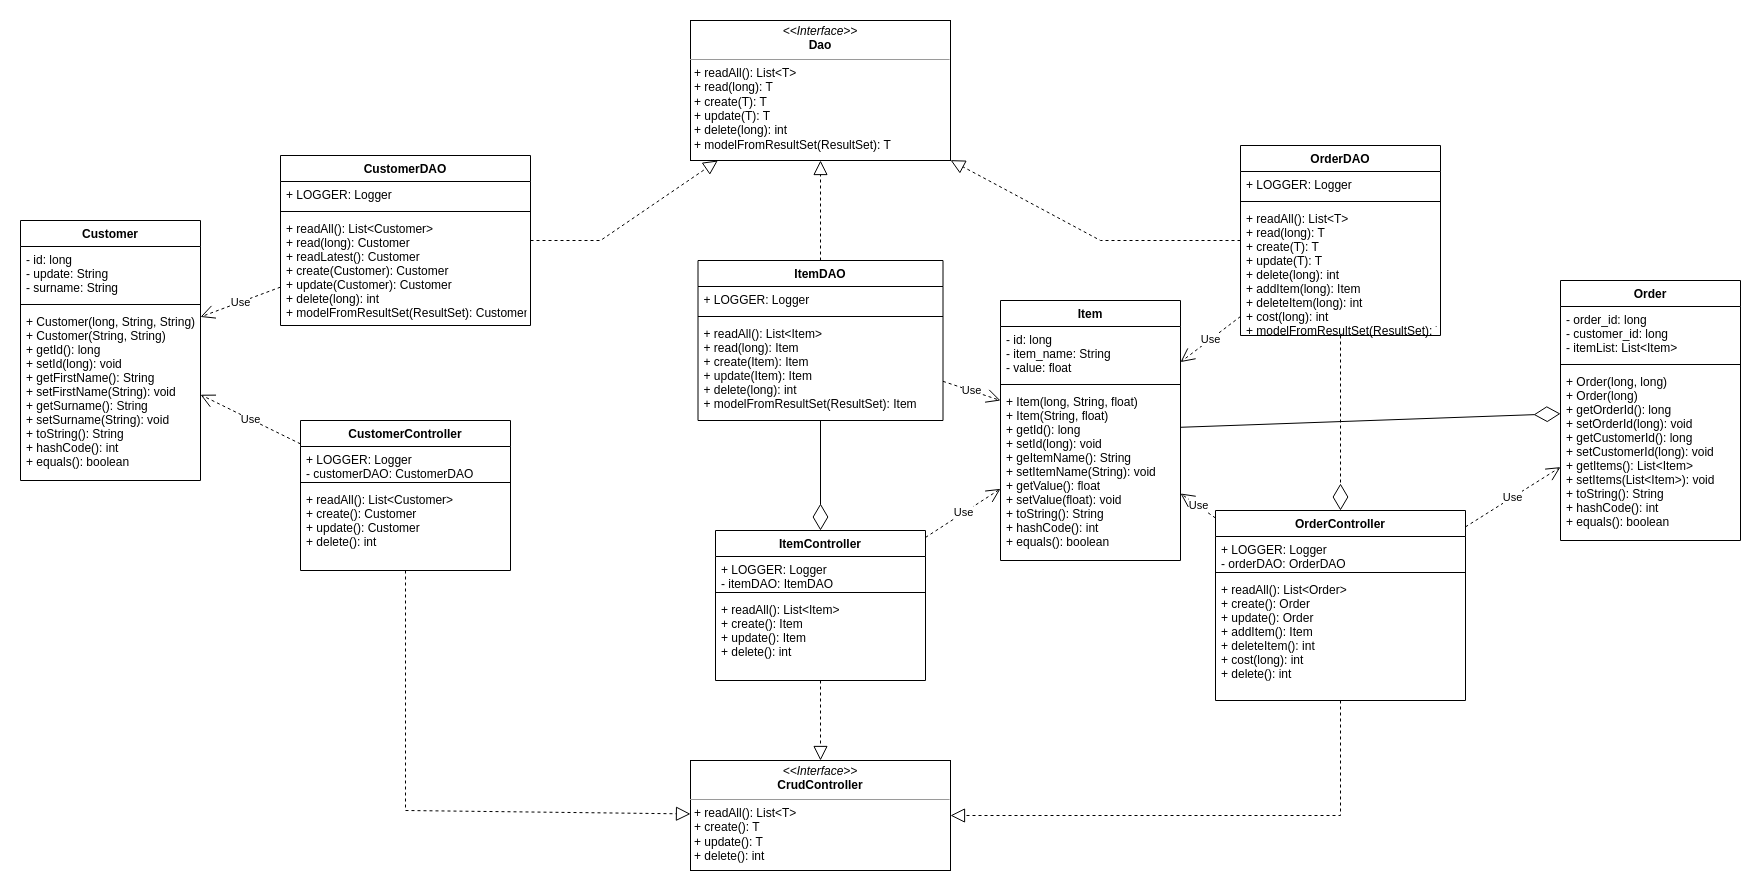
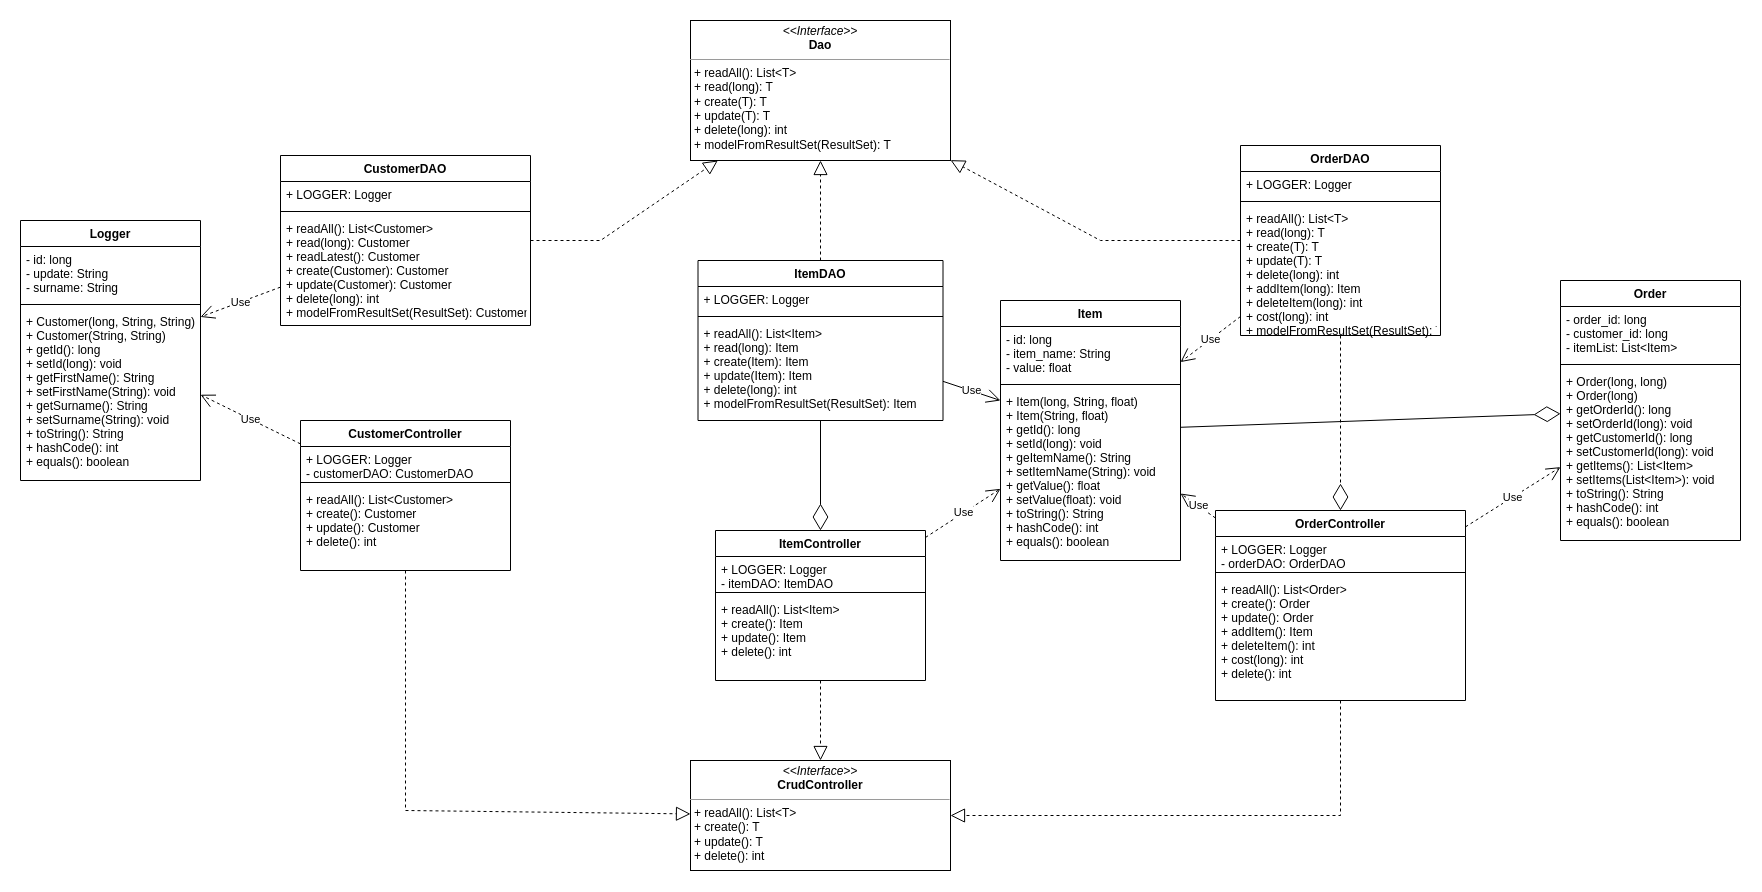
  <mxCell id="0" />
  <mxCell id="1" parent="0" />
  <mxCell id="2" value="&lt;p style=&quot;margin:0px;margin-top:4px;text-align:center;&quot;&gt;&lt;i&gt;&amp;lt;&amp;lt;Interface&amp;gt;&amp;gt;&lt;/i&gt;&lt;br&gt;&lt;b&gt;Dao&lt;/b&gt;&lt;/p&gt;&lt;hr size=&quot;1&quot;&gt;&lt;p style=&quot;margin:0px;margin-left:4px;&quot;&gt;&lt;/p&gt;&lt;p style=&quot;margin:0px;margin-left:4px;&quot;&gt;+ readAll(): List&amp;lt;T&amp;gt;&lt;br&gt;+ read(long): T&lt;/p&gt;&lt;p style=&quot;margin:0px;margin-left:4px;&quot;&gt;+ create(T): T&lt;/p&gt;&lt;p style=&quot;margin:0px;margin-left:4px;&quot;&gt;+ update(T): T&lt;/p&gt;&lt;p style=&quot;margin:0px;margin-left:4px;&quot;&gt;+ delete(long): int&lt;/p&gt;&lt;p style=&quot;margin:0px;margin-left:4px;&quot;&gt;+ modelFromResultSet(ResultSet): T&lt;/p&gt;" style="verticalAlign=top;align=left;overflow=fill;fontSize=12;fontFamily=Helvetica;html=1;" parent="1" vertex="1"><mxGeometry x="690" y="20" width="260" height="140" as="geometry" /></mxCell>
  <mxCell id="3" value="CustomerDAO" style="swimlane;fontStyle=1;align=center;verticalAlign=top;childLayout=stackLayout;horizontal=1;startSize=26;horizontalStack=0;resizeParent=1;resizeParentMax=0;resizeLast=0;collapsible=1;marginBottom=0;" parent="1" vertex="1"><mxGeometry x="280" y="155" width="250" height="170" as="geometry" /></mxCell>
  <mxCell id="4" value="+ LOGGER: Logger" style="text;strokeColor=none;fillColor=none;align=left;verticalAlign=top;spacingLeft=4;spacingRight=4;overflow=hidden;rotatable=0;points=[[0,0.5],[1,0.5]];portConstraint=eastwest;" parent="3" vertex="1"><mxGeometry y="26" width="250" height="26" as="geometry" /></mxCell>
  <mxCell id="5" value="" style="line;strokeWidth=1;fillColor=none;align=left;verticalAlign=middle;spacingTop=-1;spacingLeft=3;spacingRight=3;rotatable=0;labelPosition=right;points=[];portConstraint=eastwest;" parent="3" vertex="1"><mxGeometry y="52" width="250" height="8" as="geometry" /></mxCell>
  <mxCell id="6" value="+ readAll(): List&lt;Customer&gt;&#10;+ read(long): Customer&#10;+ readLatest(): Customer&#10;+ create(Customer): Customer&#10;+ update(Customer): Customer&#10;+ delete(long): int&#10;+ modelFromResultSet(ResultSet): Customer" style="text;strokeColor=none;fillColor=none;align=left;verticalAlign=top;spacingLeft=4;spacingRight=4;overflow=hidden;rotatable=0;points=[[0,0.5],[1,0.5]];portConstraint=eastwest;" parent="3" vertex="1"><mxGeometry y="60" width="250" height="110" as="geometry" /></mxCell>
  <mxCell id="7" value="" style="endArrow=block;dashed=1;endFill=0;endSize=12;html=1;rounded=0;" parent="1" source="3" target="2" edge="1"><mxGeometry width="160" relative="1" as="geometry"><mxPoint x="770" y="440" as="sourcePoint" /><mxPoint x="930" y="440" as="targetPoint" /><Array as="points"><mxPoint x="600" y="240" /></Array></mxGeometry></mxCell>
  <mxCell id="8" value="ItemDAO" style="swimlane;fontStyle=1;align=center;verticalAlign=top;childLayout=stackLayout;horizontal=1;startSize=26;horizontalStack=0;resizeParent=1;resizeParentMax=0;resizeLast=0;collapsible=1;marginBottom=0;" parent="1" vertex="1"><mxGeometry x="697.5" y="260" width="245" height="160" as="geometry" /></mxCell>
  <mxCell id="9" value="+ LOGGER: Logger" style="text;strokeColor=none;fillColor=none;align=left;verticalAlign=top;spacingLeft=4;spacingRight=4;overflow=hidden;rotatable=0;points=[[0,0.5],[1,0.5]];portConstraint=eastwest;" parent="8" vertex="1"><mxGeometry y="26" width="245" height="26" as="geometry" /></mxCell>
  <mxCell id="10" value="" style="line;strokeWidth=1;fillColor=none;align=left;verticalAlign=middle;spacingTop=-1;spacingLeft=3;spacingRight=3;rotatable=0;labelPosition=right;points=[];portConstraint=eastwest;" parent="8" vertex="1"><mxGeometry y="52" width="245" height="8" as="geometry" /></mxCell>
  <mxCell id="11" value="+ readAll(): List&lt;Item&gt;&#10;+ read(long): Item&#10;+ create(Item): Item&#10;+ update(Item): Item&#10;+ delete(long): int&#10;+ modelFromResultSet(ResultSet): Item" style="text;strokeColor=none;fillColor=none;align=left;verticalAlign=top;spacingLeft=4;spacingRight=4;overflow=hidden;rotatable=0;points=[[0,0.5],[1,0.5]];portConstraint=eastwest;" parent="8" vertex="1"><mxGeometry y="60" width="245" height="100" as="geometry" /></mxCell>
  <mxCell id="12" value="OrderDAO" style="swimlane;fontStyle=1;align=center;verticalAlign=top;childLayout=stackLayout;horizontal=1;startSize=26;horizontalStack=0;resizeParent=1;resizeParentMax=0;resizeLast=0;collapsible=1;marginBottom=0;" parent="1" vertex="1"><mxGeometry x="1240" y="145" width="200" height="190" as="geometry" /></mxCell>
  <mxCell id="13" value="+ LOGGER: Logger" style="text;strokeColor=none;fillColor=none;align=left;verticalAlign=top;spacingLeft=4;spacingRight=4;overflow=hidden;rotatable=0;points=[[0,0.5],[1,0.5]];portConstraint=eastwest;" parent="12" vertex="1"><mxGeometry y="26" width="200" height="26" as="geometry" /></mxCell>
  <mxCell id="14" value="" style="line;strokeWidth=1;fillColor=none;align=left;verticalAlign=middle;spacingTop=-1;spacingLeft=3;spacingRight=3;rotatable=0;labelPosition=right;points=[];portConstraint=eastwest;" parent="12" vertex="1"><mxGeometry y="52" width="200" height="8" as="geometry" /></mxCell>
  <mxCell id="15" value="+ readAll(): List&lt;T&gt;&#10;+ read(long): T&#10;+ create(T): T&#10;+ update(T): T&#10;+ delete(long): int&#10;+ addItem(long): Item&#10;+ deleteItem(long): int&#10;+ cost(long): int&#10;+ modelFromResultSet(ResultSet): T" style="text;strokeColor=none;fillColor=none;align=left;verticalAlign=top;spacingLeft=4;spacingRight=4;overflow=hidden;rotatable=0;points=[[0,0.5],[1,0.5]];portConstraint=eastwest;" parent="12" vertex="1"><mxGeometry y="60" width="200" height="130" as="geometry" /></mxCell>
  <mxCell id="16" value="" style="endArrow=block;dashed=1;endFill=0;endSize=12;html=1;rounded=0;" parent="1" source="8" target="2" edge="1"><mxGeometry width="160" relative="1" as="geometry"><mxPoint x="770" y="430" as="sourcePoint" /><mxPoint x="930" y="430" as="targetPoint" /></mxGeometry></mxCell>
  <mxCell id="17" value="" style="endArrow=block;dashed=1;endFill=0;endSize=12;html=1;rounded=0;" parent="1" source="12" target="2" edge="1"><mxGeometry width="160" relative="1" as="geometry"><mxPoint x="770" y="430" as="sourcePoint" /><mxPoint x="930" y="430" as="targetPoint" /><Array as="points"><mxPoint x="1100" y="240" /></Array></mxGeometry></mxCell>
  <mxCell id="18" value="CustomerController" style="swimlane;fontStyle=1;align=center;verticalAlign=top;childLayout=stackLayout;horizontal=1;startSize=26;horizontalStack=0;resizeParent=1;resizeParentMax=0;resizeLast=0;collapsible=1;marginBottom=0;" vertex="1" parent="1"><mxGeometry x="300" y="420" width="210" height="150" as="geometry" /></mxCell>
  <mxCell id="19" value="+ LOGGER: Logger&#10;- customerDAO: CustomerDAO" style="text;strokeColor=none;fillColor=none;align=left;verticalAlign=top;spacingLeft=4;spacingRight=4;overflow=hidden;rotatable=0;points=[[0,0.5],[1,0.5]];portConstraint=eastwest;" vertex="1" parent="18"><mxGeometry y="26" width="210" height="32" as="geometry" /></mxCell>
  <mxCell id="20" value="" style="line;strokeWidth=1;fillColor=none;align=left;verticalAlign=middle;spacingTop=-1;spacingLeft=3;spacingRight=3;rotatable=0;labelPosition=right;points=[];portConstraint=eastwest;" vertex="1" parent="18"><mxGeometry y="58" width="210" height="8" as="geometry" /></mxCell>
  <mxCell id="21" value="+ readAll(): List&lt;Customer&gt;&#10;+ create(): Customer&#10;+ update(): Customer&#10;+ delete(): int" style="text;strokeColor=none;fillColor=none;align=left;verticalAlign=top;spacingLeft=4;spacingRight=4;overflow=hidden;rotatable=0;points=[[0,0.5],[1,0.5]];portConstraint=eastwest;" vertex="1" parent="18"><mxGeometry y="66" width="210" height="84" as="geometry" /></mxCell>
  <mxCell id="22" value="ItemController" style="swimlane;fontStyle=1;align=center;verticalAlign=top;childLayout=stackLayout;horizontal=1;startSize=26;horizontalStack=0;resizeParent=1;resizeParentMax=0;resizeLast=0;collapsible=1;marginBottom=0;" vertex="1" parent="1"><mxGeometry x="715" y="530" width="210" height="150" as="geometry" /></mxCell>
  <mxCell id="23" value="+ LOGGER: Logger&#10;- itemDAO: ItemDAO" style="text;strokeColor=none;fillColor=none;align=left;verticalAlign=top;spacingLeft=4;spacingRight=4;overflow=hidden;rotatable=0;points=[[0,0.5],[1,0.5]];portConstraint=eastwest;" vertex="1" parent="22"><mxGeometry y="26" width="210" height="32" as="geometry" /></mxCell>
  <mxCell id="24" value="" style="line;strokeWidth=1;fillColor=none;align=left;verticalAlign=middle;spacingTop=-1;spacingLeft=3;spacingRight=3;rotatable=0;labelPosition=right;points=[];portConstraint=eastwest;" vertex="1" parent="22"><mxGeometry y="58" width="210" height="8" as="geometry" /></mxCell>
  <mxCell id="25" value="+ readAll(): List&lt;Item&gt;&#10;+ create(): Item&#10;+ update(): Item&#10;+ delete(): int" style="text;strokeColor=none;fillColor=none;align=left;verticalAlign=top;spacingLeft=4;spacingRight=4;overflow=hidden;rotatable=0;points=[[0,0.5],[1,0.5]];portConstraint=eastwest;" vertex="1" parent="22"><mxGeometry y="66" width="210" height="84" as="geometry" /></mxCell>
  <mxCell id="26" value="" style="endArrow=diamondThin;endFill=0;endSize=24;html=1;rounded=0;" edge="1" parent="1" source="8" target="22"><mxGeometry width="160" relative="1" as="geometry"><mxPoint x="770" y="480" as="sourcePoint" /><mxPoint x="930" y="480" as="targetPoint" /></mxGeometry></mxCell>
  <mxCell id="27" value="OrderController" style="swimlane;fontStyle=1;align=center;verticalAlign=top;childLayout=stackLayout;horizontal=1;startSize=26;horizontalStack=0;resizeParent=1;resizeParentMax=0;resizeLast=0;collapsible=1;marginBottom=0;" vertex="1" parent="1"><mxGeometry x="1215" y="510" width="250" height="190" as="geometry" /></mxCell>
  <mxCell id="28" value="+ LOGGER: Logger&#10;- orderDAO: OrderDAO" style="text;strokeColor=none;fillColor=none;align=left;verticalAlign=top;spacingLeft=4;spacingRight=4;overflow=hidden;rotatable=0;points=[[0,0.5],[1,0.5]];portConstraint=eastwest;" vertex="1" parent="27"><mxGeometry y="26" width="250" height="32" as="geometry" /></mxCell>
  <mxCell id="29" value="" style="line;strokeWidth=1;fillColor=none;align=left;verticalAlign=middle;spacingTop=-1;spacingLeft=3;spacingRight=3;rotatable=0;labelPosition=right;points=[];portConstraint=eastwest;" vertex="1" parent="27"><mxGeometry y="58" width="250" height="8" as="geometry" /></mxCell>
  <mxCell id="30" value="+ readAll(): List&lt;Order&gt;&#10;+ create(): Order&#10;+ update(): Order&#10;+ addItem(): Item&#10;+ deleteItem(): int&#10;+ cost(long): int&#10;+ delete(): int" style="text;strokeColor=none;fillColor=none;align=left;verticalAlign=top;spacingLeft=4;spacingRight=4;overflow=hidden;rotatable=0;points=[[0,0.5],[1,0.5]];portConstraint=eastwest;" vertex="1" parent="27"><mxGeometry y="66" width="250" height="124" as="geometry" /></mxCell>
  <mxCell id="31" value="" style="endArrow=diamondThin;endFill=0;endSize=24;html=1;rounded=0;dashed=1;" edge="1" parent="1" source="12" target="27"><mxGeometry width="160" relative="1" as="geometry"><mxPoint x="1040" y="430" as="sourcePoint" /><mxPoint x="1200" y="430" as="targetPoint" /></mxGeometry></mxCell>
  <mxCell id="32" value="&lt;p style=&quot;margin:0px;margin-top:4px;text-align:center;&quot;&gt;&lt;i&gt;&amp;lt;&amp;lt;Interface&amp;gt;&amp;gt;&lt;/i&gt;&lt;br&gt;&lt;b&gt;CrudController&lt;/b&gt;&lt;/p&gt;&lt;hr size=&quot;1&quot;&gt;&lt;p style=&quot;margin:0px;margin-left:4px;&quot;&gt;&lt;/p&gt;&lt;p style=&quot;margin:0px;margin-left:4px;&quot;&gt;+ readAll(): List&amp;lt;T&amp;gt;&lt;br&gt;&lt;/p&gt;&lt;p style=&quot;margin:0px;margin-left:4px;&quot;&gt;+ create(): T&lt;/p&gt;&lt;p style=&quot;margin:0px;margin-left:4px;&quot;&gt;+ update(): T&lt;/p&gt;&lt;p style=&quot;margin:0px;margin-left:4px;&quot;&gt;+ delete(): int&lt;/p&gt;&lt;p style=&quot;margin:0px;margin-left:4px;&quot;&gt;&lt;br&gt;&lt;/p&gt;" style="verticalAlign=top;align=left;overflow=fill;fontSize=12;fontFamily=Helvetica;html=1;" vertex="1" parent="1"><mxGeometry x="690" y="760" width="260" height="110" as="geometry" /></mxCell>
  <mxCell id="33" value="" style="endArrow=block;dashed=1;endFill=0;endSize=12;html=1;rounded=0;" edge="1" parent="1" source="22" target="32"><mxGeometry width="160" relative="1" as="geometry"><mxPoint x="570" y="600" as="sourcePoint" /><mxPoint x="730" y="600" as="targetPoint" /></mxGeometry></mxCell>
  <mxCell id="34" value="" style="endArrow=block;dashed=1;endFill=0;endSize=12;html=1;rounded=0;" edge="1" parent="1" source="18" target="32"><mxGeometry width="160" relative="1" as="geometry"><mxPoint x="760" y="600" as="sourcePoint" /><mxPoint x="920" y="600" as="targetPoint" /><Array as="points"><mxPoint x="405" y="810" /></Array></mxGeometry></mxCell>
  <mxCell id="35" value="" style="endArrow=block;dashed=1;endFill=0;endSize=12;html=1;rounded=0;" edge="1" parent="1" source="27" target="32"><mxGeometry width="160" relative="1" as="geometry"><mxPoint x="760" y="750" as="sourcePoint" /><mxPoint x="920" y="750" as="targetPoint" /><Array as="points"><mxPoint x="1340" y="815" /></Array></mxGeometry></mxCell>
  <mxCell id="36" value="Item" style="swimlane;fontStyle=1;align=center;verticalAlign=top;childLayout=stackLayout;horizontal=1;startSize=26;horizontalStack=0;resizeParent=1;resizeParentMax=0;resizeLast=0;collapsible=1;marginBottom=0;" vertex="1" parent="1"><mxGeometry x="1000" y="300" width="180" height="260" as="geometry" /></mxCell>
  <mxCell id="37" value="- id: long&#10;- item_name: String&#10;- value: float" style="text;strokeColor=none;fillColor=none;align=left;verticalAlign=top;spacingLeft=4;spacingRight=4;overflow=hidden;rotatable=0;points=[[0,0.5],[1,0.5]];portConstraint=eastwest;" vertex="1" parent="36"><mxGeometry y="26" width="180" height="54" as="geometry" /></mxCell>
  <mxCell id="38" value="" style="line;strokeWidth=1;fillColor=none;align=left;verticalAlign=middle;spacingTop=-1;spacingLeft=3;spacingRight=3;rotatable=0;labelPosition=right;points=[];portConstraint=eastwest;" vertex="1" parent="36"><mxGeometry y="80" width="180" height="8" as="geometry" /></mxCell>
  <mxCell id="39" value="+ Item(long, String, float)&#10;+ Item(String, float)&#10;+ getId(): long&#10;+ setId(long): void&#10;+ geItemName(): String&#10;+ setItemName(String): void&#10;+ getValue(): float&#10;+ setValue(float): void&#10;+ toString(): String&#10;+ hashCode(): int&#10;+ equals(): boolean" style="text;strokeColor=none;fillColor=none;align=left;verticalAlign=top;spacingLeft=4;spacingRight=4;overflow=hidden;rotatable=0;points=[[0,0.5],[1,0.5]];portConstraint=eastwest;" vertex="1" parent="36"><mxGeometry y="88" width="180" height="172" as="geometry" /></mxCell>
  <mxCell id="40" value="Use" style="endArrow=open;endSize=12;dashed=1;html=1;rounded=0;" edge="1" parent="1" source="22" target="36"><mxGeometry width="160" relative="1" as="geometry"><mxPoint x="980" y="740" as="sourcePoint" /><mxPoint x="1140" y="740" as="targetPoint" /></mxGeometry></mxCell>
- <mxCell id="41" value="Use" style="endArrow=open;endSize=12;dashed=1;html=1;rounded=0;" edge="1" parent="1" source="8" target="36"><mxGeometry width="160" relative="1" as="geometry"><mxPoint x="980" y="540" as="sourcePoint" /><mxPoint x="1140" y="540" as="targetPoint" /></mxGeometry></mxCell>
+ <mxCell id="41" value="Use" style="endArrow=open;endSize=12;dashed=0;html=1;rounded=0;" edge="1" parent="1" source="8" target="36"><mxGeometry width="160" relative="1" as="geometry"><mxPoint x="980" y="540" as="sourcePoint" /><mxPoint x="1140" y="540" as="targetPoint" /></mxGeometry></mxCell>
  <mxCell id="42" value="Use" style="endArrow=open;endSize=12;dashed=1;html=1;rounded=0;" edge="1" parent="1" source="12" target="36"><mxGeometry width="160" relative="1" as="geometry"><mxPoint x="980" y="300" as="sourcePoint" /><mxPoint x="1140" y="300" as="targetPoint" /></mxGeometry></mxCell>
  <mxCell id="43" value="Use" style="endArrow=open;endSize=12;dashed=1;html=1;rounded=0;" edge="1" parent="1" source="27" target="36"><mxGeometry width="160" relative="1" as="geometry"><mxPoint x="980" y="300" as="sourcePoint" /><mxPoint x="1140" y="300" as="targetPoint" /></mxGeometry></mxCell>
- <mxCell id="44" value="Customer" style="swimlane;fontStyle=1;align=center;verticalAlign=top;childLayout=stackLayout;horizontal=1;startSize=26;horizontalStack=0;resizeParent=1;resizeParentMax=0;resizeLast=0;collapsible=1;marginBottom=0;" vertex="1" parent="1"><mxGeometry x="20" y="220" width="180" height="260" as="geometry" /></mxCell>
+ <mxCell id="44" value="Logger" style="swimlane;fontStyle=1;align=center;verticalAlign=top;childLayout=stackLayout;horizontal=1;startSize=26;horizontalStack=0;resizeParent=1;resizeParentMax=0;resizeLast=0;collapsible=1;marginBottom=0;" vertex="1" parent="1"><mxGeometry x="20" y="220" width="180" height="260" as="geometry" /></mxCell>
  <mxCell id="45" value="- id: long&#10;- update: String&#10;- surname: String" style="text;strokeColor=none;fillColor=none;align=left;verticalAlign=top;spacingLeft=4;spacingRight=4;overflow=hidden;rotatable=0;points=[[0,0.5],[1,0.5]];portConstraint=eastwest;" vertex="1" parent="44"><mxGeometry y="26" width="180" height="54" as="geometry" /></mxCell>
  <mxCell id="46" value="" style="line;strokeWidth=1;fillColor=none;align=left;verticalAlign=middle;spacingTop=-1;spacingLeft=3;spacingRight=3;rotatable=0;labelPosition=right;points=[];portConstraint=eastwest;" vertex="1" parent="44"><mxGeometry y="80" width="180" height="8" as="geometry" /></mxCell>
  <mxCell id="47" value="+ Customer(long, String, String)&#10;+ Customer(String, String)&#10;+ getId(): long&#10;+ setId(long): void&#10;+ getFirstName(): String&#10;+ setFirstName(String): void&#10;+ getSurname(): String&#10;+ setSurname(String): void&#10;+ toString(): String&#10;+ hashCode(): int&#10;+ equals(): boolean" style="text;strokeColor=none;fillColor=none;align=left;verticalAlign=top;spacingLeft=4;spacingRight=4;overflow=hidden;rotatable=0;points=[[0,0.5],[1,0.5]];portConstraint=eastwest;" vertex="1" parent="44"><mxGeometry y="88" width="180" height="172" as="geometry" /></mxCell>
  <mxCell id="48" value="Use" style="endArrow=open;endSize=12;dashed=1;html=1;rounded=0;" edge="1" parent="1" source="3" target="44"><mxGeometry width="160" relative="1" as="geometry"><mxPoint x="410" y="410" as="sourcePoint" /><mxPoint x="570" y="410" as="targetPoint" /></mxGeometry></mxCell>
  <mxCell id="49" value="Use" style="endArrow=open;endSize=12;dashed=1;html=1;rounded=0;" edge="1" parent="1" source="18" target="44"><mxGeometry width="160" relative="1" as="geometry"><mxPoint x="410" y="410" as="sourcePoint" /><mxPoint x="570" y="410" as="targetPoint" /></mxGeometry></mxCell>
  <mxCell id="50" value="Order" style="swimlane;fontStyle=1;align=center;verticalAlign=top;childLayout=stackLayout;horizontal=1;startSize=26;horizontalStack=0;resizeParent=1;resizeParentMax=0;resizeLast=0;collapsible=1;marginBottom=0;" vertex="1" parent="1"><mxGeometry x="1560" y="280" width="180" height="260" as="geometry" /></mxCell>
  <mxCell id="51" value="- order_id: long&#10;- customer_id: long&#10;- itemList: List&lt;Item&gt;" style="text;strokeColor=none;fillColor=none;align=left;verticalAlign=top;spacingLeft=4;spacingRight=4;overflow=hidden;rotatable=0;points=[[0,0.5],[1,0.5]];portConstraint=eastwest;" vertex="1" parent="50"><mxGeometry y="26" width="180" height="54" as="geometry" /></mxCell>
  <mxCell id="52" value="" style="line;strokeWidth=1;fillColor=none;align=left;verticalAlign=middle;spacingTop=-1;spacingLeft=3;spacingRight=3;rotatable=0;labelPosition=right;points=[];portConstraint=eastwest;" vertex="1" parent="50"><mxGeometry y="80" width="180" height="8" as="geometry" /></mxCell>
  <mxCell id="53" value="+ Order(long, long)&#10;+ Order(long)&#10;+ getOrderId(): long&#10;+ setOrderId(long): void&#10;+ getCustomerId(): long&#10;+ setCustomerId(long): void&#10;+ getItems(): List&lt;Item&gt;&#10;+ setItems(List&lt;Item&gt;): void&#10;+ toString(): String&#10;+ hashCode(): int&#10;+ equals(): boolean" style="text;strokeColor=none;fillColor=none;align=left;verticalAlign=top;spacingLeft=4;spacingRight=4;overflow=hidden;rotatable=0;points=[[0,0.5],[1,0.5]];portConstraint=eastwest;" vertex="1" parent="50"><mxGeometry y="88" width="180" height="172" as="geometry" /></mxCell>
  <mxCell id="54" value="Use" style="endArrow=open;endSize=12;dashed=1;html=1;rounded=0;" edge="1" parent="1" source="27" target="50"><mxGeometry width="160" relative="1" as="geometry"><mxPoint x="1350" y="280" as="sourcePoint" /><mxPoint x="1510" y="280" as="targetPoint" /></mxGeometry></mxCell>
  <mxCell id="55" value="" style="endArrow=diamondThin;endFill=0;endSize=24;html=1;rounded=0;" edge="1" parent="1" source="36" target="50"><mxGeometry width="160" relative="1" as="geometry"><mxPoint x="1230" y="380" as="sourcePoint" /><mxPoint x="1390" y="380" as="targetPoint" /></mxGeometry></mxCell>
